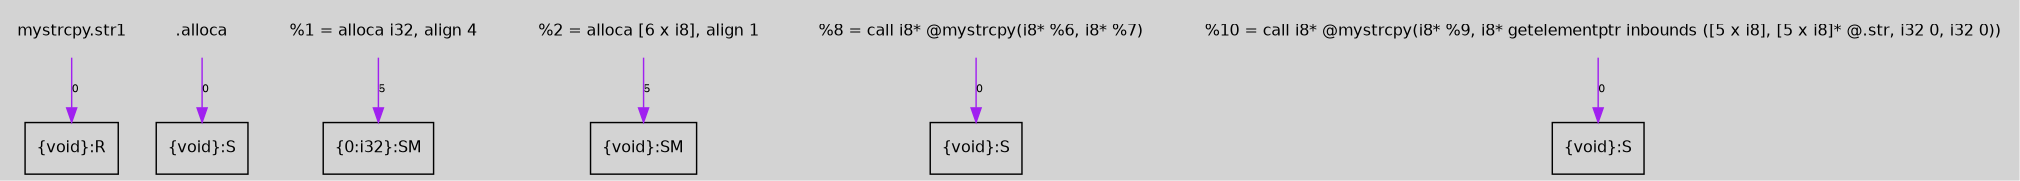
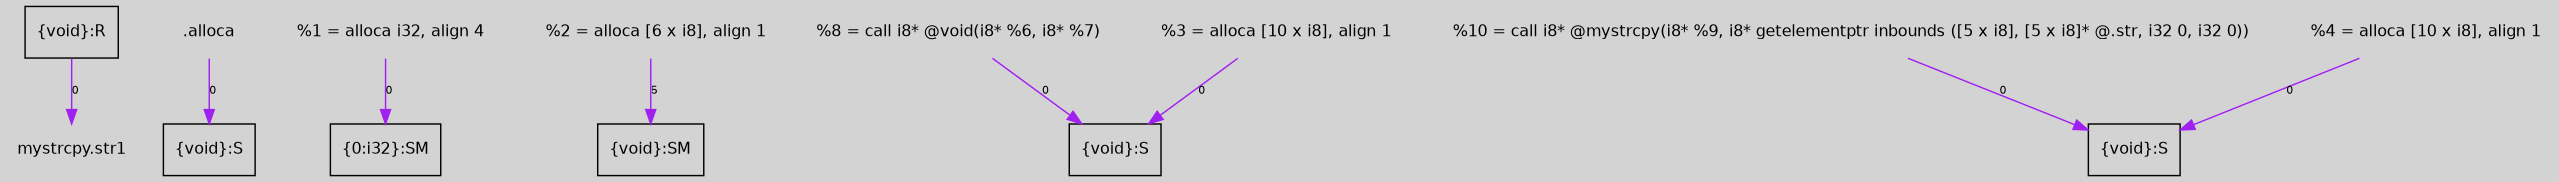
  digraph {
    bgcolor=lightgray
    fontname=Helvetica
    node [fontname=Helvetica fontsize=11 shape=plaintext]
    edge [arrowtail=tee color=purple fontsize=8]
    n1 [label="{\{void\}:R}" shape=record]
    n2 [label="{\{void\}:S}" shape=record]
    n3 [label="{\{0:i32\}:SM}" shape=record]
    n4 [label="{\{void\}:SM}" shape=record]
    n5 [label="{\{void\}:S}" shape=record]
    n6 [label="{\{void\}:S}" shape=record]
    n7 [label="  %10 = call i8* @mystrcpy(i8* %9, i8* getelementptr inbounds ([5 x i8], [5 x i8]* @.str, i32 0, i32 0))"]
    n8 [label="  %1 = alloca i32, align 4"]
    n9 [label="mystrcpy.str1"]
-   n10 [label="  %8 = call i8* @mystrcpy(i8* %6, i8* %7)"]
+   n10 [label="%8 = call i8* @void(i8* %6, i8* %7)"]
+   n11 [label="  %4 = alloca [10 x i8], align 1"]
    n12 [label=".alloca"]
+   n13 [label="  %3 = alloca [10 x i8], align 1"]
    n14 [label="  %2 = alloca [6 x i8], align 1"]
    n7 -> n6 [label=0]
-   n8 -> n3 [label=5]
-   n9 -> n1 [label=0]
+   n8 -> n3 [label=0]
+   n1 -> n9 [label=0]
    n10 -> n5 [label=0]
+   n11 -> n6 [label=0]
    n12 -> n2 [label=0]
+   n13 -> n5 [label=0]
    n14 -> n4 [label=5]
  }
